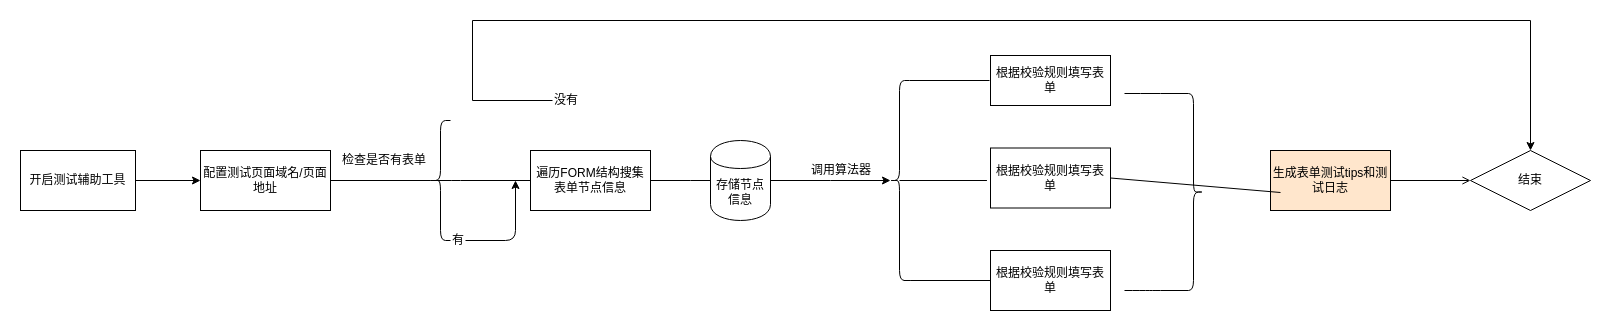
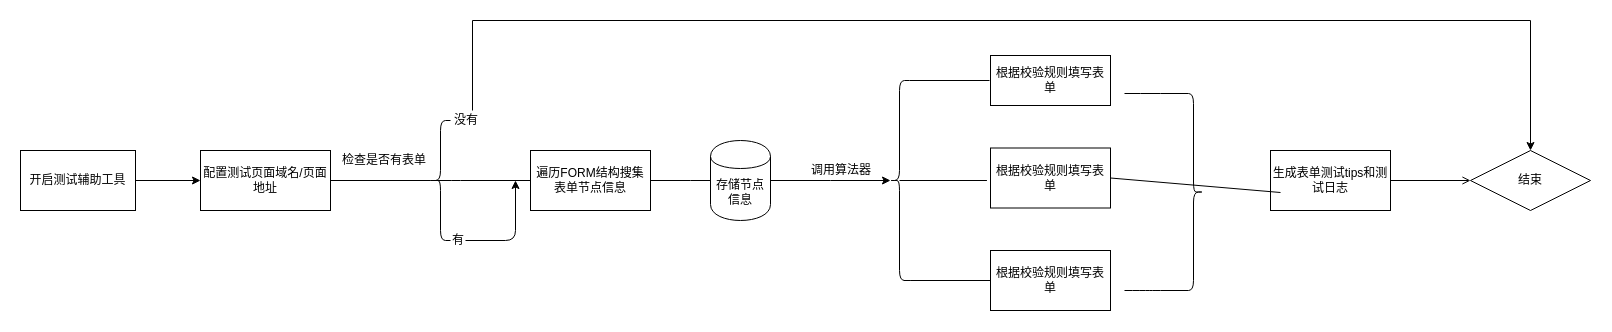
  <mxCell id="0" />
  <mxCell id="1" parent="0" />
  <mxCell id="2" value="" style="edgeStyle=orthogonalEdgeStyle;rounded=0;orthogonalLoop=1;jettySize=auto;html=1;" edge="1" parent="1" source="3"><mxGeometry relative="1" as="geometry"><mxPoint x="200" y="180" as="targetPoint" /><Array as="points"><mxPoint x="130" y="180" /><mxPoint x="130" y="180" /></Array></mxGeometry></mxCell>
  <mxCell id="3" value="开启测试辅助工具" style="rounded=0;whiteSpace=wrap;html=1;" vertex="1" parent="1"><mxGeometry x="20" y="150" width="115" height="60" as="geometry" /></mxCell>
  <mxCell id="4" value="&lt;span style=&quot;white-space: normal&quot;&gt;配置测试页面域名/页面地址&lt;/span&gt;" style="rounded=0;whiteSpace=wrap;html=1;" vertex="1" parent="1"><mxGeometry x="200" y="150" width="130" height="60" as="geometry" /></mxCell>
  <mxCell id="5" value="" style="shape=curlyBracket;whiteSpace=wrap;html=1;rounded=1;" vertex="1" parent="1"><mxGeometry x="430" y="120" width="20" height="120" as="geometry" /></mxCell>
  <mxCell id="6" value="检查是否有表单" style="text;html=1;resizable=0;points=[];autosize=1;align=left;verticalAlign=top;spacingTop=-4;" vertex="1" parent="1"><mxGeometry x="340" y="150" width="100" height="20" as="geometry" /></mxCell>
  <mxCell id="7" value="" style="endArrow=none;html=1;exitX=1;exitY=0.5;exitDx=0;exitDy=0;" edge="1" parent="1" source="4"><mxGeometry width="50" height="50" relative="1" as="geometry"><mxPoint x="365" y="220" as="sourcePoint" /><mxPoint x="430" y="180" as="targetPoint" /><Array as="points"><mxPoint x="440" y="180" /></Array></mxGeometry></mxCell>
  <mxCell id="8" value="" style="edgeStyle=orthogonalEdgeStyle;rounded=0;orthogonalLoop=1;jettySize=auto;html=1;entryX=0.5;entryY=0;entryDx=0;entryDy=0;" edge="1" parent="1" source="9" target="22"><mxGeometry relative="1" as="geometry"><mxPoint x="680" y="40" as="targetPoint" /><Array as="points"><mxPoint x="472" y="20" /><mxPoint x="1530" y="20" /></Array></mxGeometry></mxCell>
- <mxCell id="9" value="没有" style="text;html=1;resizable=0;points=[];autosize=1;align=left;verticalAlign=top;spacingTop=-4;" vertex="1" parent="1"><mxGeometry x="552" y="90" width="40" height="20" as="geometry" /></mxCell>
+ <mxCell id="9" value="没有" style="text;html=1;resizable=0;points=[];autosize=1;align=left;verticalAlign=top;spacingTop=-4;" vertex="1" parent="1"><mxGeometry x="452" y="110" width="40" height="20" as="geometry" /></mxCell>
  <mxCell id="10" value="有" style="text;html=1;resizable=0;points=[];autosize=1;align=left;verticalAlign=top;spacingTop=-4;" vertex="1" parent="1"><mxGeometry x="450" y="230" width="30" height="20" as="geometry" /></mxCell>
  <mxCell id="11" value="" style="endArrow=none;html=1;exitX=0.9;exitY=0.5;exitDx=0;exitDy=0;exitPerimeter=0;" edge="1" parent="1" source="5"><mxGeometry width="50" height="50" relative="1" as="geometry"><mxPoint x="465" y="205" as="sourcePoint" /><mxPoint x="602" y="180" as="targetPoint" /><Array as="points"><mxPoint x="430" y="180" /><mxPoint x="450" y="180" /><mxPoint x="600" y="180" /><mxPoint x="570" y="180" /></Array></mxGeometry></mxCell>
  <mxCell id="12" value="" style="edgeStyle=orthogonalEdgeStyle;rounded=0;orthogonalLoop=1;jettySize=auto;html=1;" edge="1" parent="1" source="13"><mxGeometry relative="1" as="geometry"><mxPoint x="730" y="180" as="targetPoint" /></mxGeometry></mxCell>
  <mxCell id="13" value="遍历FORM结构搜集表单节点信息" style="rounded=0;whiteSpace=wrap;html=1;" vertex="1" parent="1"><mxGeometry x="530" y="150" width="120" height="60" as="geometry" /></mxCell>
  <mxCell id="14" value="" style="edgeStyle=orthogonalEdgeStyle;rounded=0;orthogonalLoop=1;jettySize=auto;html=1;" edge="1" parent="1" source="15"><mxGeometry relative="1" as="geometry"><mxPoint x="890" y="180" as="targetPoint" /></mxGeometry></mxCell>
  <mxCell id="15" value="存储节点信息" style="shape=cylinder;whiteSpace=wrap;html=1;boundedLbl=1;backgroundOutline=1;" vertex="1" parent="1"><mxGeometry x="710" y="140" width="60" height="80" as="geometry" /></mxCell>
  <mxCell id="16" value="" style="edgeStyle=segmentEdgeStyle;endArrow=classic;html=1;" edge="1" parent="1"><mxGeometry width="50" height="50" relative="1" as="geometry"><mxPoint x="465" y="240" as="sourcePoint" /><mxPoint x="515" y="180" as="targetPoint" /></mxGeometry></mxCell>
  <mxCell id="17" value="" style="shape=curlyBracket;whiteSpace=wrap;html=1;rounded=1;" vertex="1" parent="1"><mxGeometry x="889" y="80" width="20" height="200" as="geometry" /></mxCell>
  <mxCell id="18" value="根据校验规则填写表单" style="rounded=0;whiteSpace=wrap;html=1;" vertex="1" parent="1"><mxGeometry x="990" y="55" width="120" height="50" as="geometry" /></mxCell>
  <mxCell id="19" value="根据校验规则填写表单" style="rounded=0;whiteSpace=wrap;html=1;" vertex="1" parent="1"><mxGeometry x="990" y="147.5" width="120" height="60" as="geometry" /></mxCell>
  <mxCell id="20" value="" style="edgeStyle=orthogonalEdgeStyle;rounded=0;orthogonalLoop=1;jettySize=auto;html=1;endArrow=open;" edge="1" parent="1" source="21" target="22"><mxGeometry relative="1" as="geometry" /></mxCell>
- <mxCell id="21" value="生成表单测试tips和测试日志" style="rounded=0;whiteSpace=wrap;html=1;fillColor=#ffe6cc;" vertex="1" parent="1"><mxGeometry x="1270" y="150" width="120" height="60" as="geometry" /></mxCell>
+ <mxCell id="21" value="生成表单测试tips和测试日志" style="rounded=0;whiteSpace=wrap;html=1;" vertex="1" parent="1"><mxGeometry x="1270" y="150" width="120" height="60" as="geometry" /></mxCell>
  <mxCell id="22" value="结束" style="rhombus;whiteSpace=wrap;html=1;" vertex="1" parent="1"><mxGeometry x="1470" y="150" width="120" height="60" as="geometry" /></mxCell>
  <mxCell id="23" value="根据校验规则填写表单" style="rounded=0;whiteSpace=wrap;html=1;" vertex="1" parent="1"><mxGeometry x="990" y="250" width="120" height="60" as="geometry" /></mxCell>
  <mxCell id="24" value="调用算法器" style="text;html=1;resizable=0;points=[];autosize=1;align=left;verticalAlign=top;spacingTop=-4;" vertex="1" parent="1"><mxGeometry x="809" y="160" width="80" height="20" as="geometry" /></mxCell>
  <mxCell id="25" value="" style="endArrow=none;html=1;entryX=0;entryY=0.5;entryDx=0;entryDy=0;" edge="1" parent="1" target="23"><mxGeometry width="50" height="50" relative="1" as="geometry"><mxPoint x="910" y="280" as="sourcePoint" /><mxPoint x="990" y="255" as="targetPoint" /><Array as="points"><mxPoint x="900" y="280" /></Array></mxGeometry></mxCell>
  <mxCell id="26" value="" style="endArrow=none;html=1;exitX=1;exitY=0.5;exitDx=0;exitDy=0;" edge="1" parent="1" source="19"><mxGeometry width="50" height="50" relative="1" as="geometry"><mxPoint x="1120" y="207.5" as="sourcePoint" /><mxPoint x="1280" y="192" as="targetPoint" /><Array as="points" /></mxGeometry></mxCell>
  <mxCell id="27" value="" style="endArrow=none;html=1;" edge="1" parent="1"><mxGeometry width="50" height="50" relative="1" as="geometry"><mxPoint x="899" y="180" as="sourcePoint" /><mxPoint x="979" y="180" as="targetPoint" /><Array as="points"><mxPoint x="990" y="180" /></Array></mxGeometry></mxCell>
  <mxCell id="28" value="" style="endArrow=none;html=1;entryX=0;entryY=0.5;entryDx=0;entryDy=0;" edge="1" parent="1"><mxGeometry width="50" height="50" relative="1" as="geometry"><mxPoint x="909" y="80" as="sourcePoint" /><mxPoint x="989" y="80" as="targetPoint" /></mxGeometry></mxCell>
  <mxCell id="29" value="" style="shape=curlyBracket;whiteSpace=wrap;html=1;rounded=1;direction=west;" vertex="1" parent="1"><mxGeometry x="1183" y="93" width="20" height="197" as="geometry" /></mxCell>
  <mxCell id="30" value="" style="endArrow=none;html=1;" edge="1" parent="1"><mxGeometry width="50" height="50" relative="1" as="geometry"><mxPoint x="1124" y="93" as="sourcePoint" /><mxPoint x="1184" y="93" as="targetPoint" /><Array as="points"><mxPoint x="1150" y="93" /></Array></mxGeometry></mxCell>
  <mxCell id="31" value="" style="endArrow=none;html=1;" edge="1" parent="1"><mxGeometry width="50" height="50" relative="1" as="geometry"><mxPoint x="1124" y="290" as="sourcePoint" /><mxPoint x="1184" y="290" as="targetPoint" /><Array as="points"><mxPoint x="1140" y="290" /><mxPoint x="1150" y="290" /></Array></mxGeometry></mxCell>
